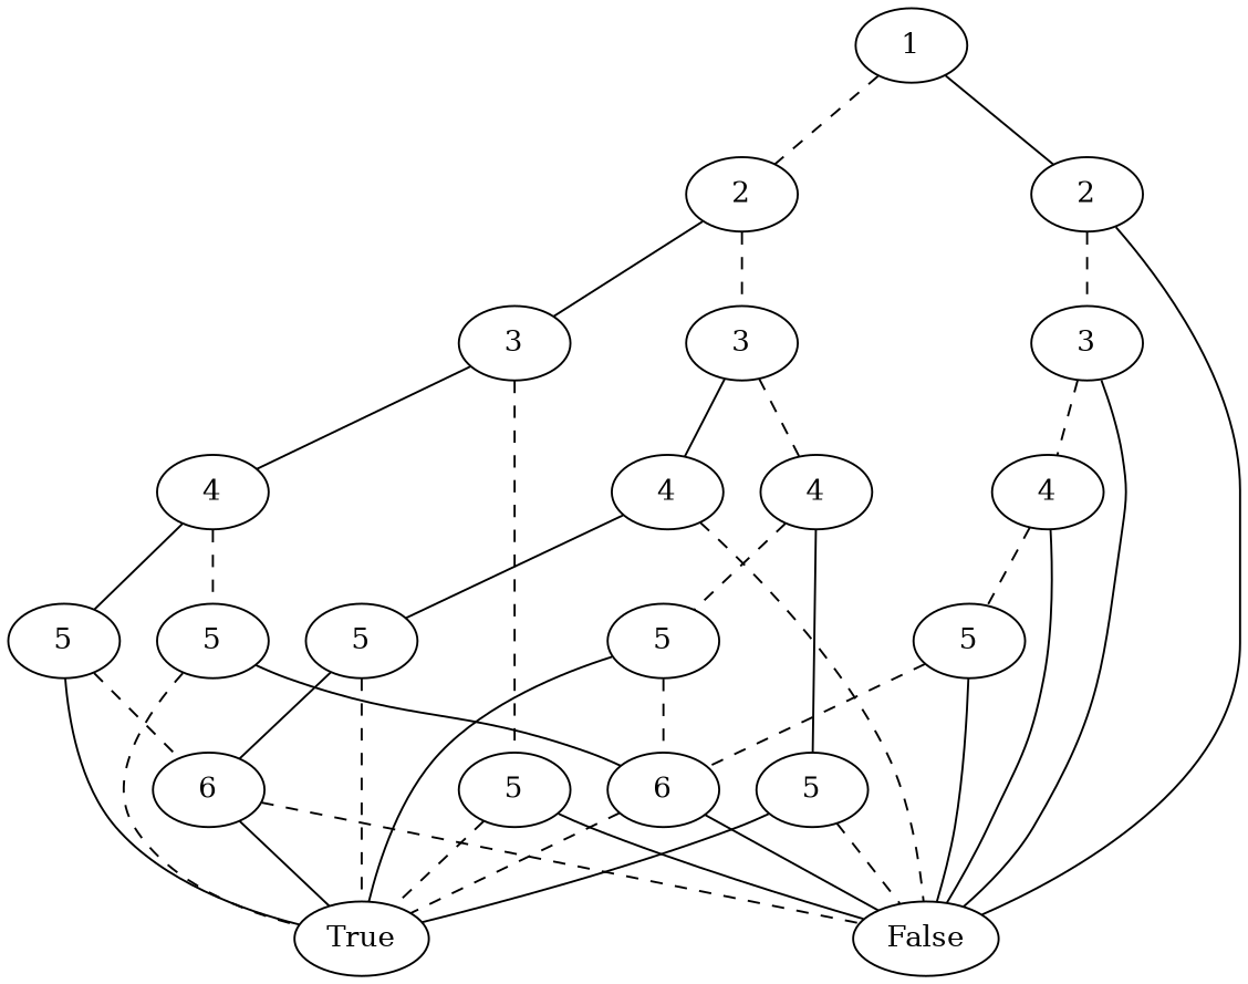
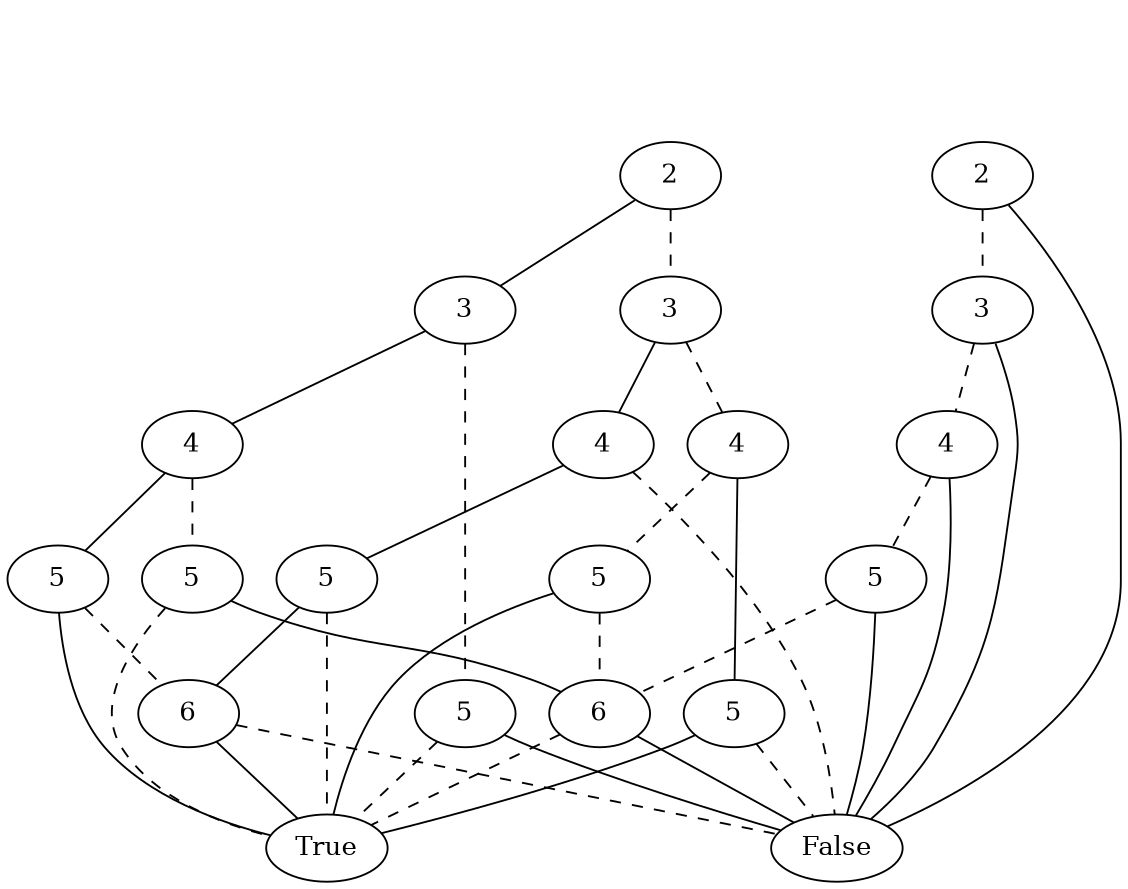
  graph {
-   n1 [label=1]
    n2 [label=2]
    n3 [label=2]
    n4 [label=3]
    n5 [label=3]
    n6 [label=4]
    n7 [label=4]
    n8 [label=5]
    n9 [label=5]
    n10 [label=6]
    n11 [label=True]
    n12 [label=False]
    n13 [label=5]
    n14 [label=6]
    n15 [label=5]
    n16 [label=4]
    n17 [label=5]
    n18 [label=5]
    n19 [label=3]
    n20 [label=4]
    n21 [label=5]
-   n1 -- n2 [style=dashed]
-   n1 -- n3
    n2 -- n4 [style=dashed]
    n2 -- n5
    n3 -- n12
    n3 -- n19 [style=dashed]
    n4 -- n6 [style=dashed]
    n4 -- n7
    n5 -- n15 [style=dashed]
    n5 -- n16
    n6 -- n8 [style=dashed]
    n6 -- n9
    n7 -- n12 [style=dashed]
    n7 -- n13
    n8 -- n10 [style=dashed]
    n8 -- n11
    n9 -- n11
    n9 -- n12 [style=dashed]
    n10 -- n11 [style=dashed]
    n10 -- n12
    n13 -- n11 [style=dashed]
    n13 -- n14
    n14 -- n11
    n14 -- n12 [style=dashed]
    n15 -- n11 [style=dashed]
    n15 -- n12
    n16 -- n17 [style=dashed]
    n16 -- n18
    n17 -- n10
    n17 -- n11 [style=dashed]
    n18 -- n11
    n18 -- n14 [style=dashed]
    n19 -- n12
    n19 -- n20 [style=dashed]
    n20 -- n12
    n20 -- n21 [style=dashed]
    n21 -- n10 [style=dashed]
    n21 -- n12
  }
